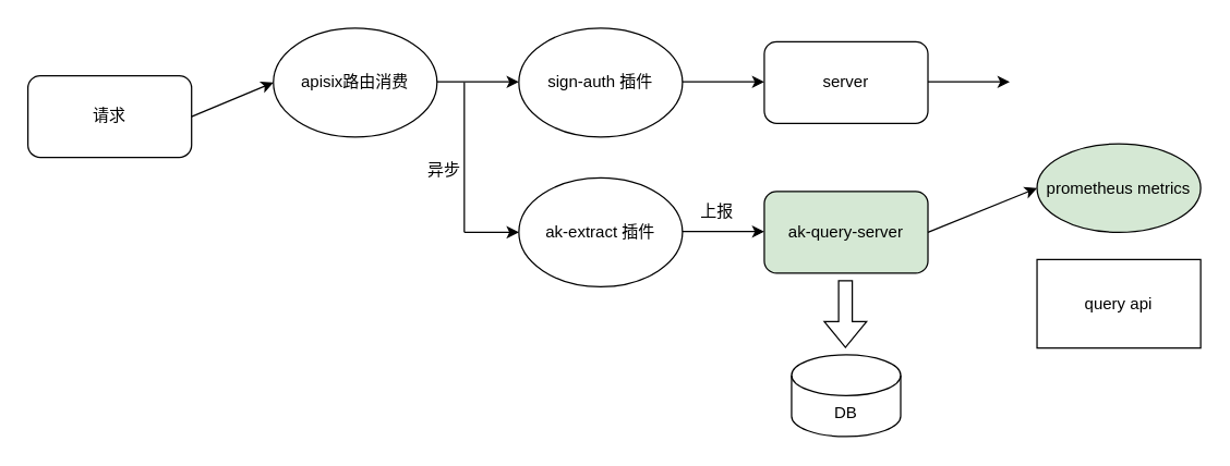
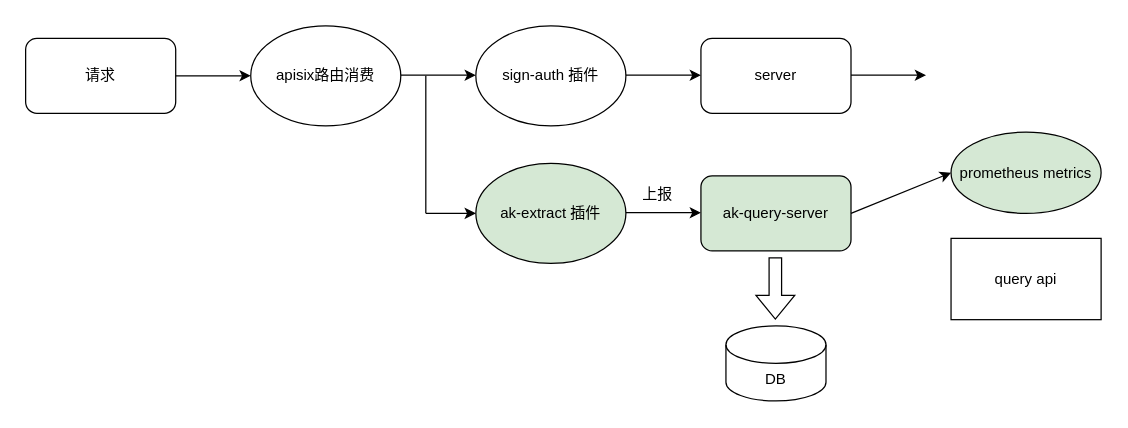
  <mxCell id="0" />
  <mxCell id="1" parent="0" />
- <mxCell id="2" value="请求" style="rounded=1;whiteSpace=wrap;html=1;" parent="1" vertex="1"><mxGeometry x="20" y="55" width="120" height="60" as="geometry" /></mxCell>
+ <mxCell id="2" value="请求" style="rounded=1;whiteSpace=wrap;html=1;" parent="1" vertex="1"><mxGeometry x="20" y="30" width="120" height="60" as="geometry" /></mxCell>
  <mxCell id="3" value="" style="endArrow=classic;html=1;rounded=0;exitX=1;exitY=0.5;exitDx=0;exitDy=0;" parent="1" source="2" edge="1"><mxGeometry width="50" height="50" relative="1" as="geometry"><mxPoint x="350" y="230" as="sourcePoint" /><mxPoint x="200" y="60" as="targetPoint" /></mxGeometry></mxCell>
  <mxCell id="4" value="apisix路由消费" style="ellipse;whiteSpace=wrap;html=1;" parent="1" vertex="1"><mxGeometry x="200" y="20" width="120" height="80" as="geometry" /></mxCell>
  <mxCell id="5" value="" style="endArrow=classic;html=1;rounded=0;exitX=1;exitY=0.5;exitDx=0;exitDy=0;" parent="1" edge="1"><mxGeometry width="50" height="50" relative="1" as="geometry"><mxPoint x="320" y="59.5" as="sourcePoint" /><mxPoint x="380" y="59.5" as="targetPoint" /></mxGeometry></mxCell>
  <mxCell id="6" value="sign-auth 插件" style="ellipse;whiteSpace=wrap;html=1;" parent="1" vertex="1"><mxGeometry x="380" y="20" width="120" height="80" as="geometry" /></mxCell>
  <mxCell id="7" value="" style="endArrow=classic;html=1;rounded=0;exitX=1;exitY=0.5;exitDx=0;exitDy=0;" edge="1" parent="1"><mxGeometry width="50" height="50" relative="1" as="geometry"><mxPoint x="500" y="59.5" as="sourcePoint" /><mxPoint x="560" y="59.5" as="targetPoint" /></mxGeometry></mxCell>
  <mxCell id="8" value="server" style="rounded=1;whiteSpace=wrap;html=1;" vertex="1" parent="1"><mxGeometry x="560" y="30" width="120" height="60" as="geometry" /></mxCell>
  <mxCell id="9" value="" style="endArrow=classic;html=1;rounded=0;exitX=1;exitY=0.5;exitDx=0;exitDy=0;" edge="1" parent="1"><mxGeometry width="50" height="50" relative="1" as="geometry"><mxPoint x="680" y="59.5" as="sourcePoint" /><mxPoint x="740" y="59.5" as="targetPoint" /></mxGeometry></mxCell>
- <mxCell id="10" value="ak-extract 插件" style="ellipse;whiteSpace=wrap;html=1;" vertex="1" parent="1"><mxGeometry x="380" y="130" width="120" height="80" as="geometry" /></mxCell>
+ <mxCell id="10" value="ak-extract 插件" style="ellipse;whiteSpace=wrap;html=1;fillColor=#d5e8d4;" vertex="1" parent="1"><mxGeometry x="380" y="130" width="120" height="80" as="geometry" /></mxCell>
  <mxCell id="11" value="" style="endArrow=none;html=1;rounded=0;" edge="1" parent="1"><mxGeometry width="50" height="50" relative="1" as="geometry"><mxPoint x="340" y="60" as="sourcePoint" /><mxPoint x="340" y="170" as="targetPoint" /></mxGeometry></mxCell>
  <mxCell id="12" value="" style="endArrow=classic;html=1;rounded=0;" edge="1" parent="1"><mxGeometry width="50" height="50" relative="1" as="geometry"><mxPoint x="340" y="170" as="sourcePoint" /><mxPoint x="380" y="170" as="targetPoint" /></mxGeometry></mxCell>
  <mxCell id="13" value="" style="endArrow=classic;html=1;rounded=0;exitX=1;exitY=0.5;exitDx=0;exitDy=0;" edge="1" parent="1"><mxGeometry width="50" height="50" relative="1" as="geometry"><mxPoint x="500" y="169.5" as="sourcePoint" /><mxPoint x="560" y="169.5" as="targetPoint" /></mxGeometry></mxCell>
  <mxCell id="14" value="上报" style="text;html=1;align=center;verticalAlign=middle;resizable=0;points=[];autosize=1;strokeColor=none;fillColor=none;" vertex="1" parent="1"><mxGeometry x="500" y="140" width="50" height="30" as="geometry" /></mxCell>
- <mxCell id="15" value="异步" style="text;html=1;align=center;verticalAlign=middle;resizable=0;points=[];autosize=1;strokeColor=none;fillColor=none;" vertex="1" parent="1"><mxGeometry x="300" y="110" width="50" height="30" as="geometry" /></mxCell>
  <mxCell id="16" value="ak-query-server" style="rounded=1;whiteSpace=wrap;html=1;fillColor=#d5e8d4;" vertex="1" parent="1"><mxGeometry x="560" y="140" width="120" height="60" as="geometry" /></mxCell>
  <mxCell id="17" value="prometheus metrics " style="ellipse;whiteSpace=wrap;html=1;fillColor=#d5e8d4;" vertex="1" parent="1"><mxGeometry x="760" y="105" width="120" height="65" as="geometry" /></mxCell>
  <mxCell id="18" value="" style="endArrow=classic;html=1;rounded=0;exitX=1;exitY=0.5;exitDx=0;exitDy=0;entryX=0;entryY=0.5;entryDx=0;entryDy=0;" edge="1" parent="1" target="17"><mxGeometry width="50" height="50" relative="1" as="geometry"><mxPoint x="680" y="170" as="sourcePoint" /><mxPoint x="740" y="170" as="targetPoint" /></mxGeometry></mxCell>
  <mxCell id="19" value="query api" style="whiteSpace=wrap;html=1;rounded=0;" vertex="1" parent="1"><mxGeometry x="760" y="190" width="120" height="65" as="geometry" /></mxCell>
  <mxCell id="20" value="DB" style="shape=cylinder3;whiteSpace=wrap;html=1;boundedLbl=1;backgroundOutline=1;size=15;" vertex="1" parent="1"><mxGeometry x="580" y="260" width="80" height="60" as="geometry" /></mxCell>
  <mxCell id="21" value="" style="shape=flexArrow;endArrow=classic;html=1;rounded=0;" edge="1" parent="1"><mxGeometry width="50" height="50" relative="1" as="geometry"><mxPoint x="619.5" y="205" as="sourcePoint" /><mxPoint x="619.5" y="255" as="targetPoint" /></mxGeometry></mxCell>
